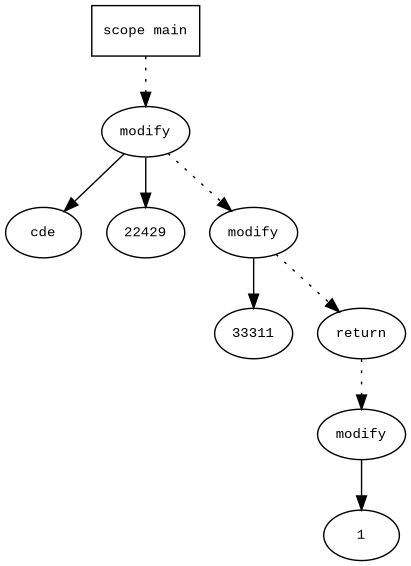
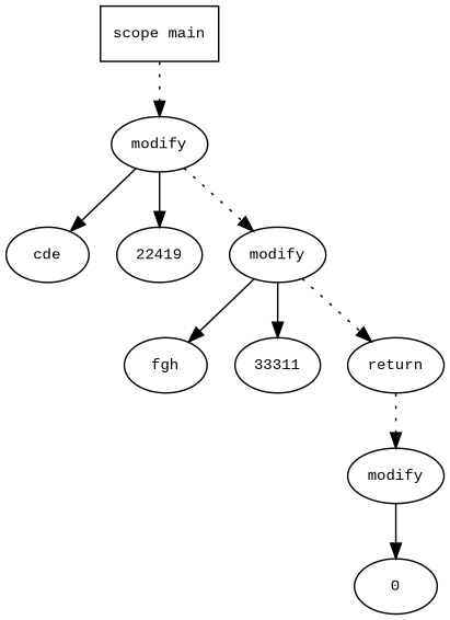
  digraph {
    fontname="Times New Roman"
    fontsize=10
    node [fontname="Courier New" fontsize=10 shape=ellipse]
    edge [fontname="Times New Roman" fontsize=10]
    n1 [label="scope main" shape=box]
    n2 [label=modify]
    n3 [label=cde]
-   n4 [label=22429]
+   n4 [label=22419]
    n5 [label=modify]
+   n6 [label=fgh]
    n7 [label=33311]
    n8 [label=return]
    n9 [label=modify]
-   n10 [label=1]
+   n10 [label=0]
    n1 -> n2 [style=dotted]
    n2 -> n3
    n2 -> n4
    n2 -> n5 [style=dotted]
+   n5 -> n6
    n5 -> n7
    n5 -> n8 [style=dotted]
    n8 -> n9 [style=dotted]
    n9 -> n10
  }
